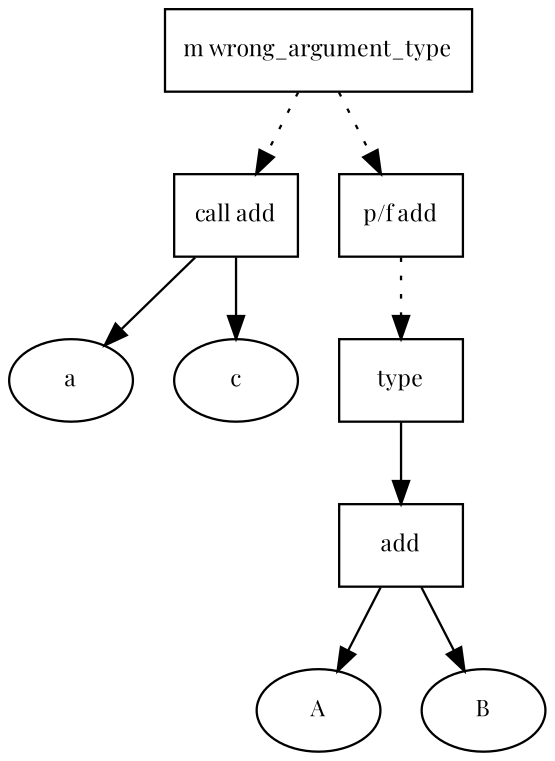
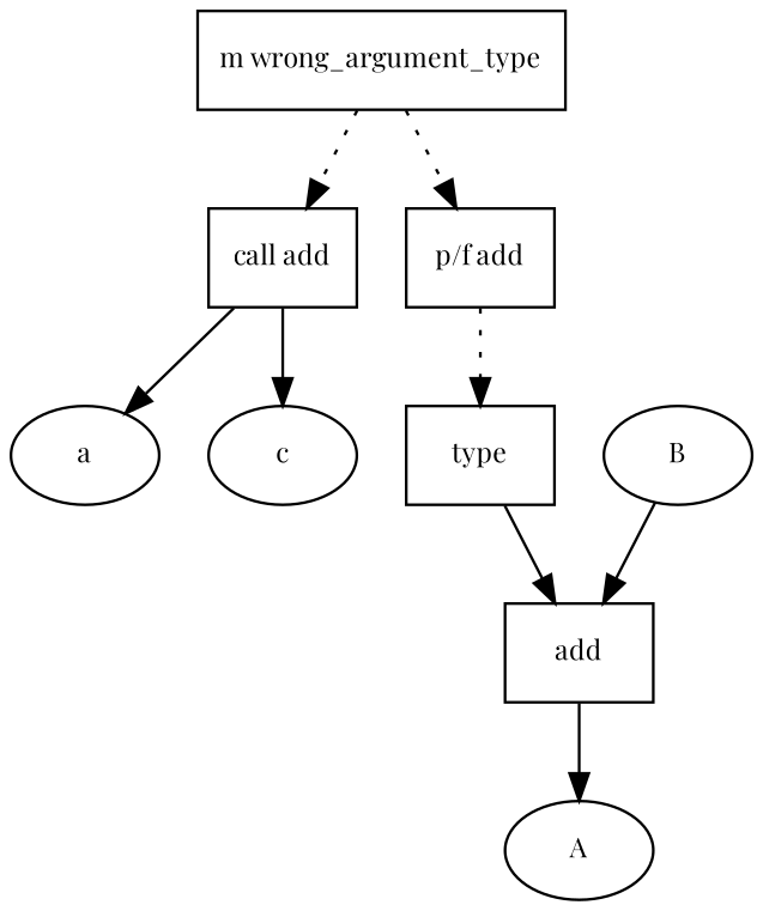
  digraph {
    fontname="Playfair Display"
    fontsize=10
    node [fontname="Playfair Display" fontsize=10 shape=box]
    edge [fontname="Playfair Display" fontsize=10]
    n1 [label="m wrong_argument_type"]
    n2 [label="call add"]
    n3 [label="p/f add"]
    n4 [label=a shape=ellipse]
    n5 [label=c shape=ellipse]
    n6 [label=type]
    n7 [label=add]
    n8 [label=A shape=ellipse]
    n9 [label=B shape=ellipse]
    n1 -> n2 [style=dotted]
    n1 -> n3 [style=dotted]
    n2 -> n4
    n2 -> n5
    n3 -> n6 [style=dotted]
    n6 -> n7
    n7 -> n8
-   n7 -> n9
+   n9 -> n7
  }
